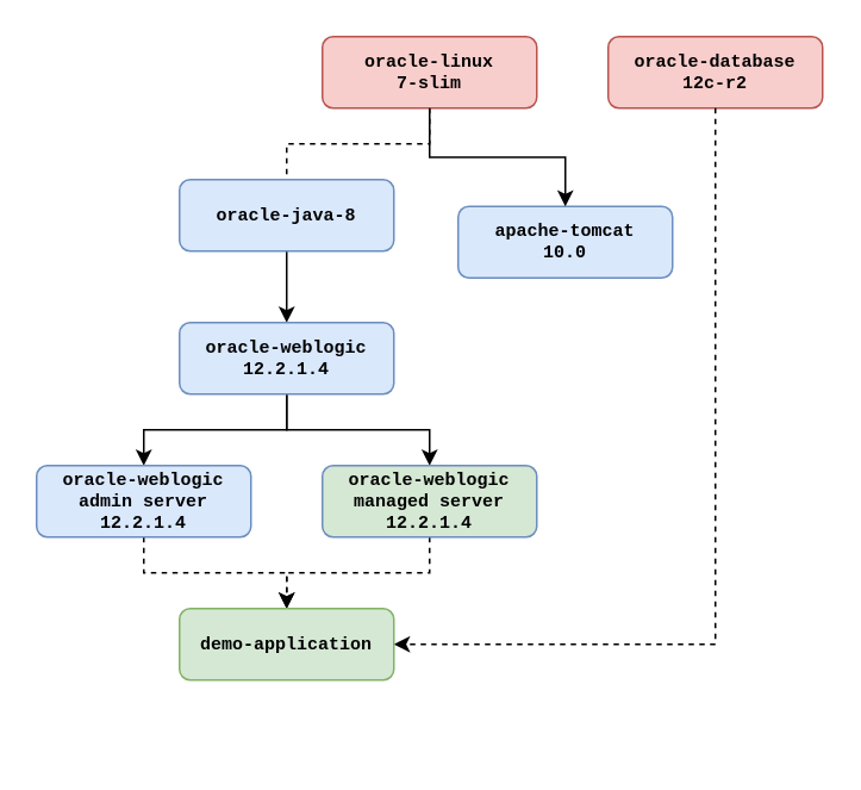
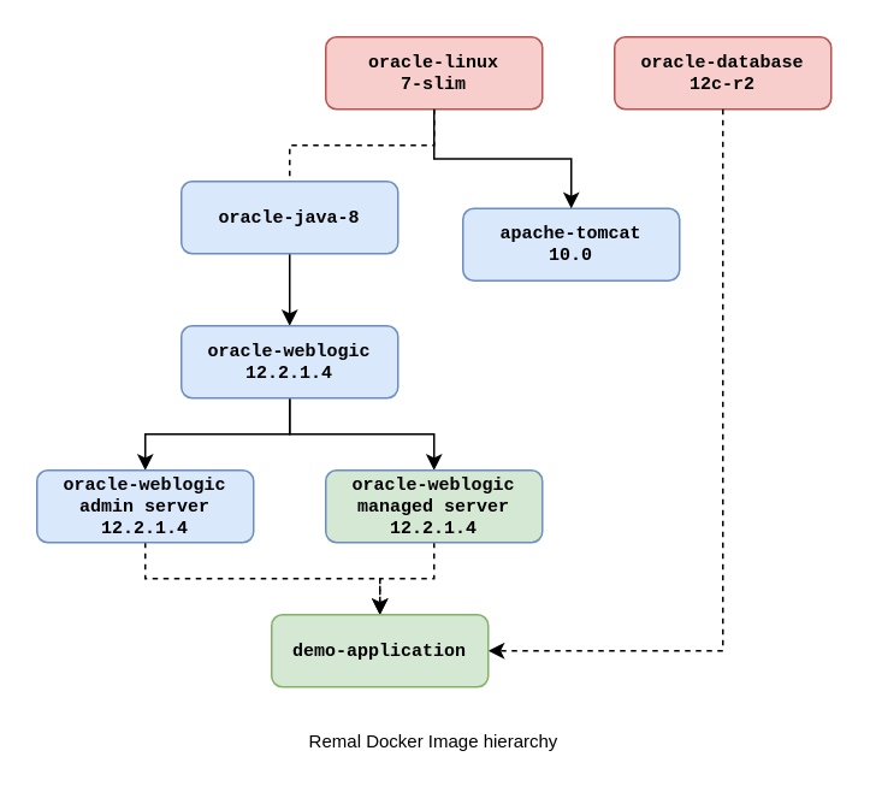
  <mxCell id="0" />
  <mxCell id="1" parent="0" />
  <mxCell id="2" style="rounded=0;orthogonalLoop=1;jettySize=auto;html=1;entryX=0.5;entryY=0;entryDx=0;entryDy=0;" parent="1" source="3" target="16" edge="1"><mxGeometry relative="1" as="geometry" /></mxCell>
  <mxCell id="3" value="oracle-java-8" style="rounded=1;whiteSpace=wrap;html=1;fontFamily=Courier New;fillColor=#dae8fc;strokeColor=#6c8ebf;fontSize=10;fontStyle=1" parent="1" vertex="1"><mxGeometry x="100" y="100" width="120" height="40" as="geometry" /></mxCell>
  <mxCell id="4" value="oracle-database&lt;br&gt;12c-r2" style="rounded=1;whiteSpace=wrap;html=1;fillColor=#f8cecc;strokeColor=#b85450;fontFamily=Courier New;fontSize=10;fontStyle=1" parent="1" vertex="1"><mxGeometry x="340" y="20" width="120" height="40" as="geometry" /></mxCell>
  <mxCell id="5" style="rounded=0;orthogonalLoop=1;jettySize=auto;html=1;entryX=0.5;entryY=0;entryDx=0;entryDy=0;endArrow=none;endFill=0;exitX=0.5;exitY=1;exitDx=0;exitDy=0;edgeStyle=orthogonalEdgeStyle;dashed=1;" parent="1" source="6" target="3" edge="1"><mxGeometry relative="1" as="geometry" /></mxCell>
  <mxCell id="6" value="oracle-linux&lt;br&gt;7-slim" style="rounded=1;whiteSpace=wrap;html=1;fontFamily=Courier New;fillColor=#f8cecc;strokeColor=#b85450;fontSize=10;fontStyle=1" parent="1" vertex="1"><mxGeometry x="180" y="20" width="120" height="40" as="geometry" /></mxCell>
+ <mxCell id="7" value="Remal Docker Image hierarchy" style="text;html=1;strokeColor=none;fillColor=none;align=center;verticalAlign=middle;whiteSpace=wrap;rounded=0;fontFamily=Helvetica;fontSize=10;fontStyle=0" parent="1" vertex="1"><mxGeometry x="20" y="400" width="440" height="20" as="geometry" /></mxCell>
  <mxCell id="8" style="rounded=0;orthogonalLoop=1;jettySize=auto;html=1;entryX=0.5;entryY=0;entryDx=0;entryDy=0;endArrow=classic;endFill=1;fontColor=none;exitX=0.5;exitY=1;exitDx=0;exitDy=0;edgeStyle=orthogonalEdgeStyle;" parent="1" target="17" edge="1"><mxGeometry relative="1" as="geometry"><mxPoint x="160" y="220" as="sourcePoint" /><mxPoint x="80.5" y="260" as="targetPoint" /><Array as="points"><mxPoint x="160" y="240" /><mxPoint x="80" y="240" /></Array></mxGeometry></mxCell>
  <mxCell id="9" style="rounded=0;orthogonalLoop=1;jettySize=auto;html=1;entryX=0.5;entryY=0;entryDx=0;entryDy=0;endArrow=classic;endFill=1;fontColor=none;edgeStyle=orthogonalEdgeStyle;exitX=0.5;exitY=1;exitDx=0;exitDy=0;" parent="1" source="16" target="18" edge="1"><mxGeometry relative="1" as="geometry"><mxPoint x="240" y="260" as="targetPoint" /></mxGeometry></mxCell>
  <mxCell id="10" value="apache-tomcat&lt;br&gt;10.0" style="rounded=1;whiteSpace=wrap;html=1;fontStyle=1;fontSize=10;fontFamily=Courier New;fillColor=#dae8fc;strokeColor=#6c8ebf;" parent="1" vertex="1"><mxGeometry x="256" y="115" width="120" height="40" as="geometry" /></mxCell>
  <mxCell id="11" style="rounded=0;orthogonalLoop=1;jettySize=auto;html=1;entryX=0.5;entryY=0;entryDx=0;entryDy=0;endArrow=classic;endFill=1;exitX=0.5;exitY=1;exitDx=0;exitDy=0;edgeStyle=orthogonalEdgeStyle;" parent="1" source="6" target="10" edge="1"><mxGeometry relative="1" as="geometry"><mxPoint x="305" y="70" as="sourcePoint" /><mxPoint x="506" y="150" as="targetPoint" /></mxGeometry></mxCell>
  <mxCell id="12" style="rounded=0;orthogonalLoop=1;jettySize=auto;html=1;entryX=0.5;entryY=0;entryDx=0;entryDy=0;endArrow=classic;endFill=1;fontColor=none;exitX=0.5;exitY=1;exitDx=0;exitDy=0;edgeStyle=orthogonalEdgeStyle;dashed=1;" parent="1" source="17" target="15" edge="1"><mxGeometry relative="1" as="geometry"><mxPoint x="80.5" y="300" as="sourcePoint" /><mxPoint x="150.432" y="348" as="targetPoint" /></mxGeometry></mxCell>
  <mxCell id="13" style="rounded=0;orthogonalLoop=1;jettySize=auto;html=1;entryX=0.5;entryY=0;entryDx=0;entryDy=0;endArrow=classic;endFill=1;fontColor=none;exitX=0.5;exitY=1;exitDx=0;exitDy=0;edgeStyle=orthogonalEdgeStyle;dashed=1;" parent="1" source="18" target="15" edge="1"><mxGeometry relative="1" as="geometry"><mxPoint x="240" y="300" as="sourcePoint" /><mxPoint x="150.432" y="348" as="targetPoint" /></mxGeometry></mxCell>
  <mxCell id="14" style="rounded=0;orthogonalLoop=1;jettySize=auto;html=1;entryX=1;entryY=0.5;entryDx=0;entryDy=0;endArrow=classic;endFill=1;fontColor=none;exitX=0.5;exitY=1;exitDx=0;exitDy=0;dashed=1;edgeStyle=orthogonalEdgeStyle;" parent="1" source="4" target="15" edge="1"><mxGeometry relative="1" as="geometry"><mxPoint x="250" y="310" as="sourcePoint" /><mxPoint x="150.432" y="348" as="targetPoint" /></mxGeometry></mxCell>
- <mxCell id="15" value="demo-application" style="rounded=1;whiteSpace=wrap;html=1;fontFamily=Courier New;fillColor=#d5e8d4;strokeColor=#82b366;fontSize=10;fontStyle=1" parent="1" vertex="1"><mxGeometry x="100" y="340" width="120" height="40" as="geometry" /></mxCell>
+ <mxCell id="15" value="demo-application" style="rounded=1;whiteSpace=wrap;html=1;fontFamily=Courier New;fillColor=#d5e8d4;strokeColor=#82b366;fontSize=10;fontStyle=1" parent="1" vertex="1"><mxGeometry x="150" y="340" width="120" height="40" as="geometry" /></mxCell>
  <mxCell id="16" value="oracle-weblogic&lt;br&gt;12.2.1.4" style="rounded=1;whiteSpace=wrap;html=1;fontFamily=Courier New;fillColor=#dae8fc;strokeColor=#6c8ebf;fontSize=10;fontStyle=1" parent="1" vertex="1"><mxGeometry x="100" y="180" width="120" height="40" as="geometry" /></mxCell>
  <mxCell id="17" value="oracle-weblogic&lt;br&gt;admin server&lt;br&gt;12.2.1.4" style="rounded=1;whiteSpace=wrap;html=1;fontFamily=Courier New;fillColor=#dae8fc;strokeColor=#6c8ebf;fontSize=10;fontStyle=1" parent="1" vertex="1"><mxGeometry x="20" y="260" width="120" height="40" as="geometry" /></mxCell>
  <mxCell id="18" value="oracle-weblogic&lt;br&gt;managed server&lt;br&gt;12.2.1.4" style="rounded=1;whiteSpace=wrap;html=1;fontFamily=Courier New;fillColor=#d5e8d4;strokeColor=#6c8ebf;fontSize=10;fontStyle=1;" parent="1" vertex="1"><mxGeometry x="180" y="260" width="120" height="40" as="geometry" /></mxCell>
